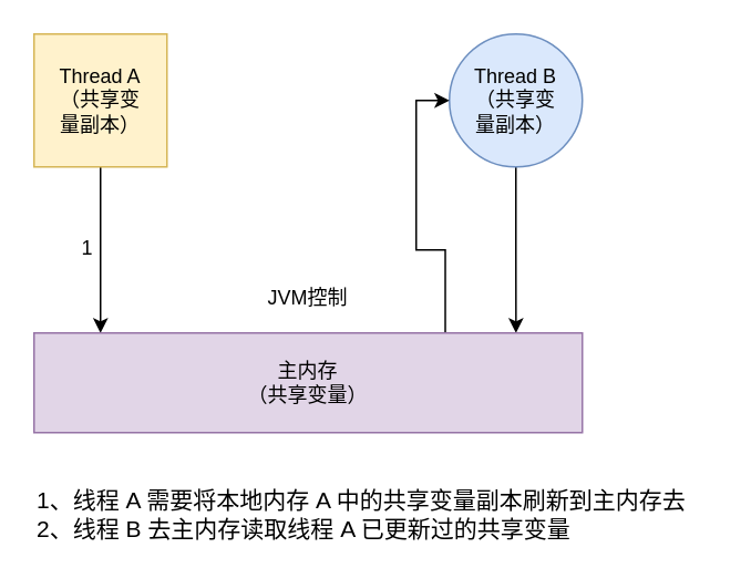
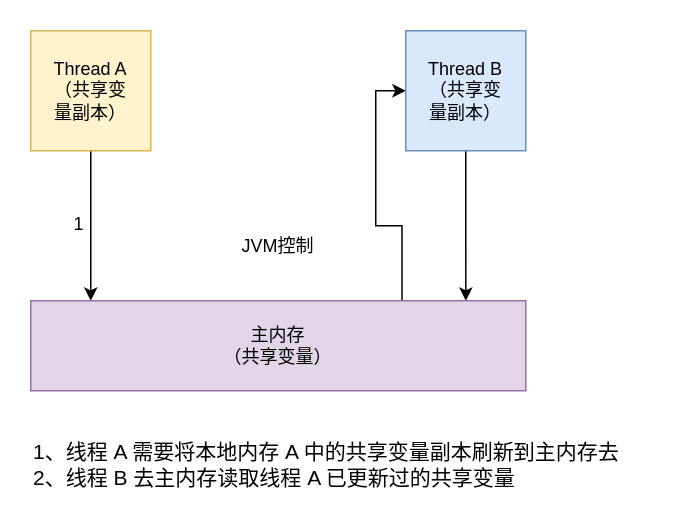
  <mxCell id="0" />
  <mxCell id="1" parent="0" />
  <mxCell id="2" style="edgeStyle=orthogonalEdgeStyle;rounded=0;orthogonalLoop=1;jettySize=auto;html=1;exitX=0.5;exitY=1;exitDx=0;exitDy=0;" edge="1" parent="1" source="3"><mxGeometry relative="1" as="geometry"><mxPoint x="60" y="200" as="targetPoint" /></mxGeometry></mxCell>
  <mxCell id="3" value="Thread A&lt;br&gt;（共享变&lt;br&gt;量副本）&lt;br&gt;" style="whiteSpace=wrap;html=1;aspect=fixed;fillColor=#fff2cc;strokeColor=#d6b656;" vertex="1" parent="1"><mxGeometry x="20" y="20" width="80" height="80" as="geometry" /></mxCell>
  <mxCell id="4" style="edgeStyle=orthogonalEdgeStyle;rounded=0;orthogonalLoop=1;jettySize=auto;html=1;exitX=0.5;exitY=1;exitDx=0;exitDy=0;entryX=0.121;entryY=1;entryDx=0;entryDy=0;entryPerimeter=0;" edge="1" parent="1" source="5" target="7"><mxGeometry relative="1" as="geometry" /></mxCell>
- <mxCell id="5" value="Thread B&lt;br&gt;（共享变&lt;br&gt;量副本）" style="ellipse;whiteSpace=wrap;html=1;aspect=fixed;fillColor=#dae8fc;strokeColor=#6c8ebf;" vertex="1" parent="1"><mxGeometry x="270" y="20" width="80" height="80" as="geometry" /></mxCell>
+ <mxCell id="5" value="Thread B&lt;br&gt;（共享变&lt;br&gt;量副本）" style="whiteSpace=wrap;html=1;aspect=fixed;fillColor=#dae8fc;strokeColor=#6c8ebf;" vertex="1" parent="1"><mxGeometry x="270" y="20" width="80" height="80" as="geometry" /></mxCell>
  <mxCell id="6" style="edgeStyle=orthogonalEdgeStyle;rounded=0;orthogonalLoop=1;jettySize=auto;html=1;exitX=0.25;exitY=1;exitDx=0;exitDy=0;entryX=0;entryY=0.5;entryDx=0;entryDy=0;" edge="1" parent="1" source="7" target="5"><mxGeometry relative="1" as="geometry" /></mxCell>
  <mxCell id="7" value="主内存&lt;br&gt;（共享变量）&lt;br&gt;" style="rounded=0;whiteSpace=wrap;html=1;direction=west;fillColor=#e1d5e7;strokeColor=#9673a6;" vertex="1" parent="1"><mxGeometry x="20" y="200" width="330" height="60" as="geometry" /></mxCell>
  <mxCell id="8" value="&lt;div&gt;&lt;span&gt;&lt;font style=&quot;font-size: 14px&quot;&gt;1、线程 A 需要将本地内存 A 中的共享变量副本刷新到主内存去&lt;/font&gt;&lt;/span&gt;&lt;/div&gt;&lt;div&gt;&lt;span&gt;&lt;font style=&quot;font-size: 14px&quot;&gt;2、线程 B 去主内存读取线程 A 已更新过的共享变量&lt;/font&gt;&lt;/span&gt;&lt;/div&gt;" style="text;html=1;resizable=0;points=[];autosize=1;align=left;verticalAlign=top;spacingTop=-4;" vertex="1" parent="1"><mxGeometry x="20" y="290" width="410" height="30" as="geometry" /></mxCell>
- <mxCell id="9" value="JVM控制" style="text;html=1;resizable=0;points=[];autosize=1;align=left;verticalAlign=top;spacingTop=-4;" vertex="1" parent="1"><mxGeometry x="159" y="169" width="60" height="20" as="geometry" /></mxCell>
+ <mxCell id="9" value="JVM控制" style="text;html=1;resizable=0;points=[];autosize=1;align=left;verticalAlign=top;spacingTop=-4;" vertex="1" parent="1"><mxGeometry x="159" y="154" width="60" height="20" as="geometry" /></mxCell>
  <mxCell id="10" value="1" style="text;html=1;resizable=0;points=[];autosize=1;align=left;verticalAlign=top;spacingTop=-4;" vertex="1" parent="1"><mxGeometry x="47" y="139" width="20" height="20" as="geometry" /></mxCell>
